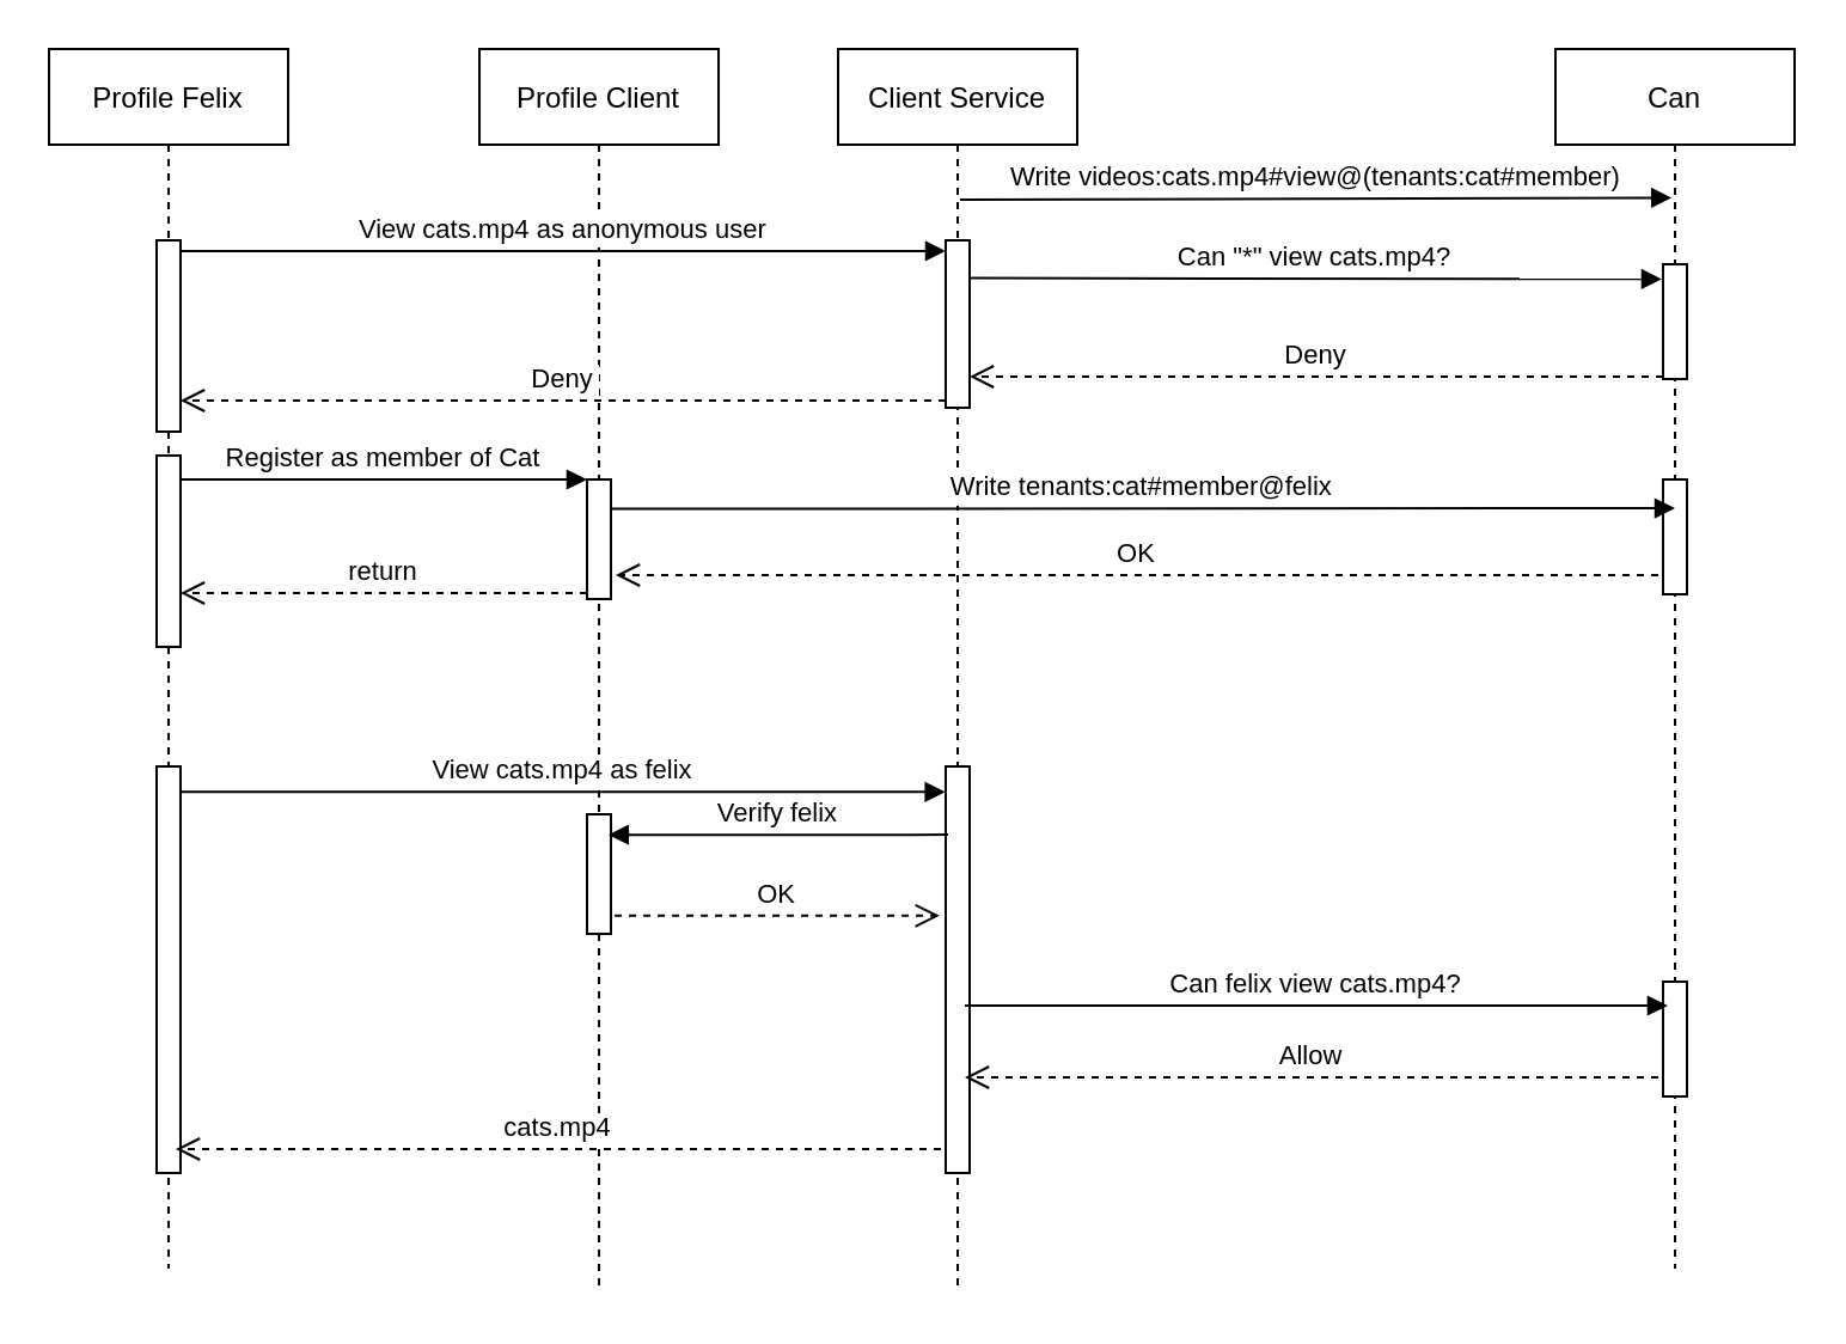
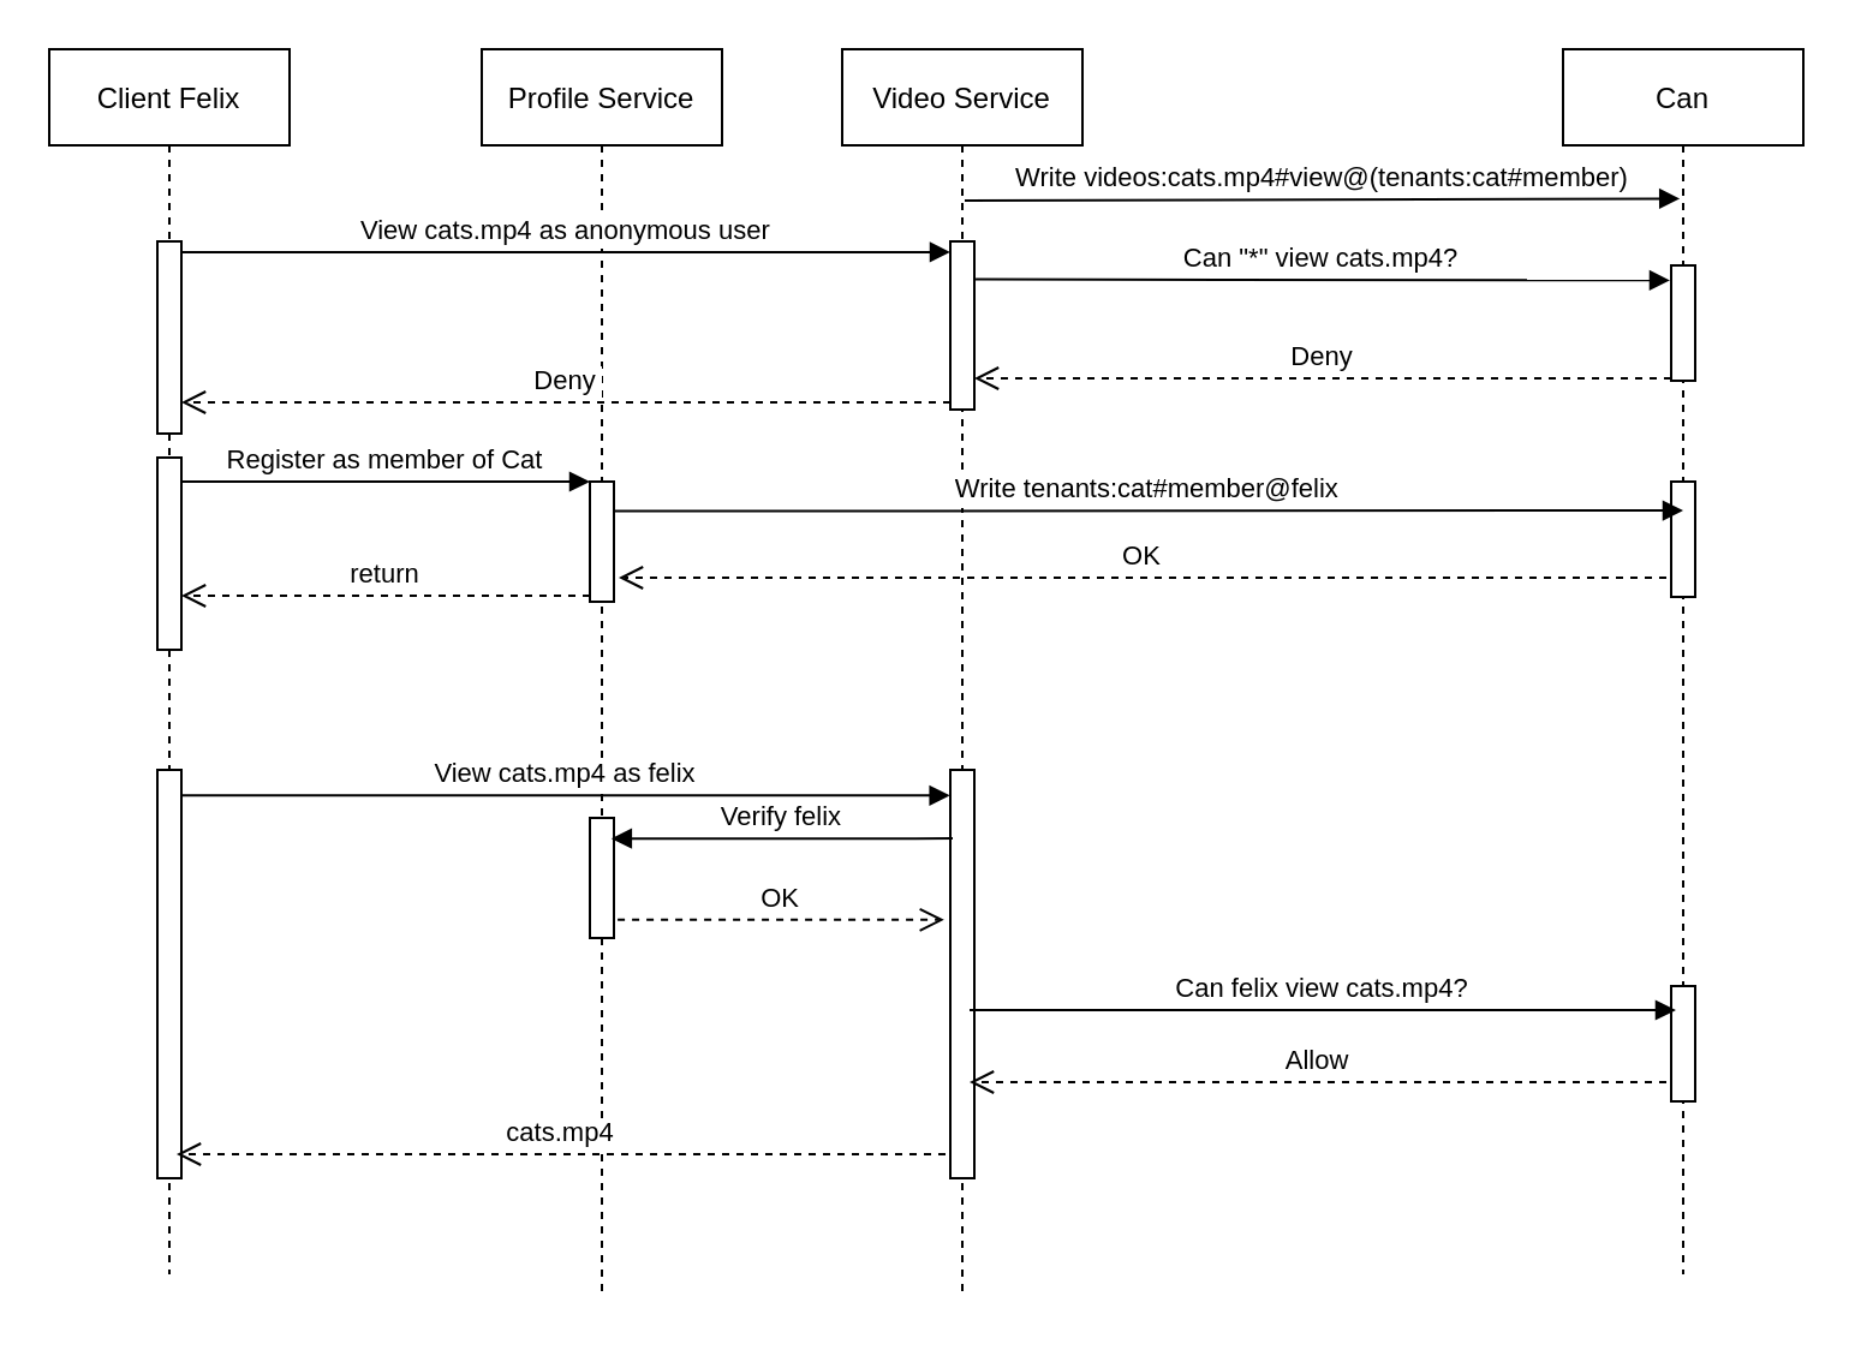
  <mxCell id="0" />
  <mxCell id="1" parent="0" />
- <mxCell id="2" value="Profile Felix" style="shape=umlLifeline;perimeter=lifelinePerimeter;container=1;collapsible=0;recursiveResize=0;rounded=0;shadow=0;strokeWidth=1;" parent="1" vertex="1"><mxGeometry x="20" y="20" width="100" height="510" as="geometry" /></mxCell>
+ <mxCell id="2" value="Client Felix" style="shape=umlLifeline;perimeter=lifelinePerimeter;container=1;collapsible=0;recursiveResize=0;rounded=0;shadow=0;strokeWidth=1;" parent="1" vertex="1"><mxGeometry x="20" y="20" width="100" height="510" as="geometry" /></mxCell>
  <mxCell id="3" value="" style="points=[];perimeter=orthogonalPerimeter;rounded=0;shadow=0;strokeWidth=1;" parent="2" vertex="1"><mxGeometry x="45" y="170" width="10" height="80" as="geometry" /></mxCell>
  <mxCell id="4" value="" style="points=[];perimeter=orthogonalPerimeter;rounded=0;shadow=0;strokeWidth=1;" vertex="1" parent="2"><mxGeometry x="45" y="80" width="10" height="80" as="geometry" /></mxCell>
  <mxCell id="5" value="" style="points=[];perimeter=orthogonalPerimeter;rounded=0;shadow=0;strokeWidth=1;" vertex="1" parent="2"><mxGeometry x="45" y="300" width="10" height="170" as="geometry" /></mxCell>
- <mxCell id="6" value="Profile Client" style="shape=umlLifeline;perimeter=lifelinePerimeter;container=1;collapsible=0;recursiveResize=0;rounded=0;shadow=0;strokeWidth=1;" parent="1" vertex="1"><mxGeometry x="200" y="20" width="100" height="520" as="geometry" /></mxCell>
+ <mxCell id="6" value="Profile Service" style="shape=umlLifeline;perimeter=lifelinePerimeter;container=1;collapsible=0;recursiveResize=0;rounded=0;shadow=0;strokeWidth=1;" parent="1" vertex="1"><mxGeometry x="200" y="20" width="100" height="520" as="geometry" /></mxCell>
  <mxCell id="7" value="" style="points=[];perimeter=orthogonalPerimeter;rounded=0;shadow=0;strokeWidth=1;" parent="6" vertex="1"><mxGeometry x="45" y="180" width="10" height="50" as="geometry" /></mxCell>
  <mxCell id="8" value="" style="points=[];perimeter=orthogonalPerimeter;rounded=0;shadow=0;strokeWidth=1;" vertex="1" parent="6"><mxGeometry x="45" y="320" width="10" height="50" as="geometry" /></mxCell>
  <mxCell id="9" value="return" style="verticalAlign=bottom;endArrow=open;dashed=1;endSize=8;exitX=0;exitY=0.95;shadow=0;strokeWidth=1;" parent="1" source="7" target="3" edge="1"><mxGeometry relative="1" as="geometry"><mxPoint x="175" y="176" as="targetPoint" /></mxGeometry></mxCell>
  <mxCell id="10" value="Register as member of Cat" style="verticalAlign=bottom;endArrow=block;entryX=0;entryY=0;shadow=0;strokeWidth=1;" parent="1" source="3" target="7" edge="1"><mxGeometry relative="1" as="geometry"><mxPoint x="175" y="100" as="sourcePoint" /></mxGeometry></mxCell>
- <mxCell id="11" value="Client Service" style="shape=umlLifeline;perimeter=lifelinePerimeter;container=1;collapsible=0;recursiveResize=0;rounded=0;shadow=0;strokeWidth=1;" vertex="1" parent="1"><mxGeometry x="350" y="20" width="100" height="520" as="geometry" /></mxCell>
+ <mxCell id="11" value="Video Service" style="shape=umlLifeline;perimeter=lifelinePerimeter;container=1;collapsible=0;recursiveResize=0;rounded=0;shadow=0;strokeWidth=1;" vertex="1" parent="1"><mxGeometry x="350" y="20" width="100" height="520" as="geometry" /></mxCell>
  <mxCell id="12" value="" style="points=[];perimeter=orthogonalPerimeter;rounded=0;shadow=0;strokeWidth=1;" vertex="1" parent="11"><mxGeometry x="45" y="80" width="10" height="70" as="geometry" /></mxCell>
  <mxCell id="13" value="" style="points=[];perimeter=orthogonalPerimeter;rounded=0;shadow=0;strokeWidth=1;" vertex="1" parent="11"><mxGeometry x="45" y="300" width="10" height="170" as="geometry" /></mxCell>
  <mxCell id="14" value="Can" style="shape=umlLifeline;perimeter=lifelinePerimeter;container=1;collapsible=0;recursiveResize=0;rounded=0;shadow=0;strokeWidth=1;" vertex="1" parent="1"><mxGeometry x="650" y="20" width="100" height="510" as="geometry" /></mxCell>
  <mxCell id="15" value="" style="points=[];perimeter=orthogonalPerimeter;rounded=0;shadow=0;strokeWidth=1;" vertex="1" parent="14"><mxGeometry x="45" y="90" width="10" height="48" as="geometry" /></mxCell>
  <mxCell id="16" value="" style="points=[];perimeter=orthogonalPerimeter;rounded=0;shadow=0;strokeWidth=1;" vertex="1" parent="14"><mxGeometry x="45" y="180" width="10" height="48" as="geometry" /></mxCell>
  <mxCell id="17" value="" style="points=[];perimeter=orthogonalPerimeter;rounded=0;shadow=0;strokeWidth=1;" vertex="1" parent="14"><mxGeometry x="45" y="390" width="10" height="48" as="geometry" /></mxCell>
  <mxCell id="18" value="Write videos:cats.mp4#view@(tenants:cat#member)" style="verticalAlign=bottom;endArrow=block;shadow=0;strokeWidth=1;entryX=0.486;entryY=0.122;entryDx=0;entryDy=0;entryPerimeter=0;" edge="1" parent="1" target="14"><mxGeometry relative="1" as="geometry"><mxPoint x="401" y="83" as="sourcePoint" /><mxPoint x="580" y="130" as="targetPoint" /></mxGeometry></mxCell>
  <mxCell id="19" value="View cats.mp4 as anonymous user" style="verticalAlign=bottom;endArrow=block;shadow=0;strokeWidth=1;exitX=1.017;exitY=0.056;exitDx=0;exitDy=0;exitPerimeter=0;" edge="1" parent="1" source="4" target="12"><mxGeometry relative="1" as="geometry"><mxPoint x="90" y="110" as="sourcePoint" /><mxPoint x="390" y="111" as="targetPoint" /></mxGeometry></mxCell>
  <mxCell id="20" value="Can &quot;*&quot; view cats.mp4?" style="verticalAlign=bottom;endArrow=block;shadow=0;strokeWidth=1;exitX=1.052;exitY=0.183;exitDx=0;exitDy=0;exitPerimeter=0;entryX=-0.052;entryY=0.129;entryDx=0;entryDy=0;entryPerimeter=0;" edge="1" parent="1" target="15"><mxGeometry relative="1" as="geometry"><mxPoint x="405.52" y="115.81" as="sourcePoint" /><mxPoint x="690" y="116" as="targetPoint" /></mxGeometry></mxCell>
  <mxCell id="21" value="Deny" style="verticalAlign=bottom;endArrow=open;dashed=1;endSize=8;exitX=0;exitY=0.95;shadow=0;strokeWidth=1;" edge="1" parent="1" target="12"><mxGeometry relative="1" as="geometry"><mxPoint x="520" y="157" as="targetPoint" /><mxPoint x="695" y="157" as="sourcePoint" /></mxGeometry></mxCell>
  <mxCell id="22" value="Deny" style="verticalAlign=bottom;endArrow=open;dashed=1;endSize=8;exitX=0;exitY=0.95;shadow=0;strokeWidth=1;" edge="1" parent="1" target="4"><mxGeometry relative="1" as="geometry"><mxPoint x="105" y="167" as="targetPoint" /><mxPoint x="395" y="167" as="sourcePoint" /></mxGeometry></mxCell>
  <mxCell id="23" value="Write tenants:cat#member@felix" style="verticalAlign=bottom;endArrow=block;shadow=0;strokeWidth=1;entryX=0.5;entryY=0.396;entryDx=0;entryDy=0;entryPerimeter=0;" edge="1" parent="1"><mxGeometry relative="1" as="geometry"><mxPoint x="255.15" y="212.28" as="sourcePoint" /><mxPoint x="700" y="212.008" as="targetPoint" /></mxGeometry></mxCell>
  <mxCell id="24" value="OK" style="verticalAlign=bottom;endArrow=open;dashed=1;endSize=8;exitX=0;exitY=0.95;shadow=0;strokeWidth=1;" edge="1" parent="1"><mxGeometry relative="1" as="geometry"><mxPoint x="257" y="240" as="targetPoint" /><mxPoint x="693" y="240" as="sourcePoint" /></mxGeometry></mxCell>
  <mxCell id="25" value="View cats.mp4 as felix" style="verticalAlign=bottom;endArrow=block;shadow=0;strokeWidth=1;exitX=1.017;exitY=0.056;exitDx=0;exitDy=0;exitPerimeter=0;" edge="1" parent="1"><mxGeometry relative="1" as="geometry"><mxPoint x="75" y="330.66" as="sourcePoint" /><mxPoint x="394.83" y="330.66" as="targetPoint" /></mxGeometry></mxCell>
  <mxCell id="26" value="Can felix view cats.mp4?" style="verticalAlign=bottom;endArrow=block;shadow=0;strokeWidth=1;exitX=1.052;exitY=0.183;exitDx=0;exitDy=0;exitPerimeter=0;" edge="1" parent="1"><mxGeometry relative="1" as="geometry"><mxPoint x="403" y="420" as="sourcePoint" /><mxPoint x="696.98" y="420" as="targetPoint" /></mxGeometry></mxCell>
  <mxCell id="27" value="Allow" style="verticalAlign=bottom;endArrow=open;dashed=1;endSize=8;exitX=0;exitY=0.95;shadow=0;strokeWidth=1;" edge="1" parent="1"><mxGeometry relative="1" as="geometry"><mxPoint x="403" y="450" as="targetPoint" /><mxPoint x="693" y="450" as="sourcePoint" /></mxGeometry></mxCell>
  <mxCell id="28" value="cats.mp4" style="verticalAlign=bottom;endArrow=open;dashed=1;endSize=8;exitX=0;exitY=0.95;shadow=0;strokeWidth=1;" edge="1" parent="1"><mxGeometry relative="1" as="geometry"><mxPoint x="73" y="480" as="targetPoint" /><mxPoint x="393" y="480" as="sourcePoint" /></mxGeometry></mxCell>
  <mxCell id="29" value="Verify felix" style="verticalAlign=bottom;endArrow=block;shadow=0;strokeWidth=1;exitX=0.5;exitY=0.168;exitDx=0;exitDy=0;exitPerimeter=0;entryX=1.293;entryY=0.172;entryDx=0;entryDy=0;entryPerimeter=0;" edge="1" parent="1"><mxGeometry relative="1" as="geometry"><mxPoint x="396" y="348.56" as="sourcePoint" /><mxPoint x="253.93" y="348.6" as="targetPoint" /></mxGeometry></mxCell>
  <mxCell id="30" value="OK" style="verticalAlign=bottom;endArrow=open;dashed=1;endSize=8;exitX=1.155;exitY=0.848;shadow=0;strokeWidth=1;exitDx=0;exitDy=0;exitPerimeter=0;entryX=-0.259;entryY=0.367;entryDx=0;entryDy=0;entryPerimeter=0;" edge="1" parent="1" source="8" target="13"><mxGeometry relative="1" as="geometry"><mxPoint x="214" y="480" as="targetPoint" /><mxPoint x="650" y="480" as="sourcePoint" /></mxGeometry></mxCell>
